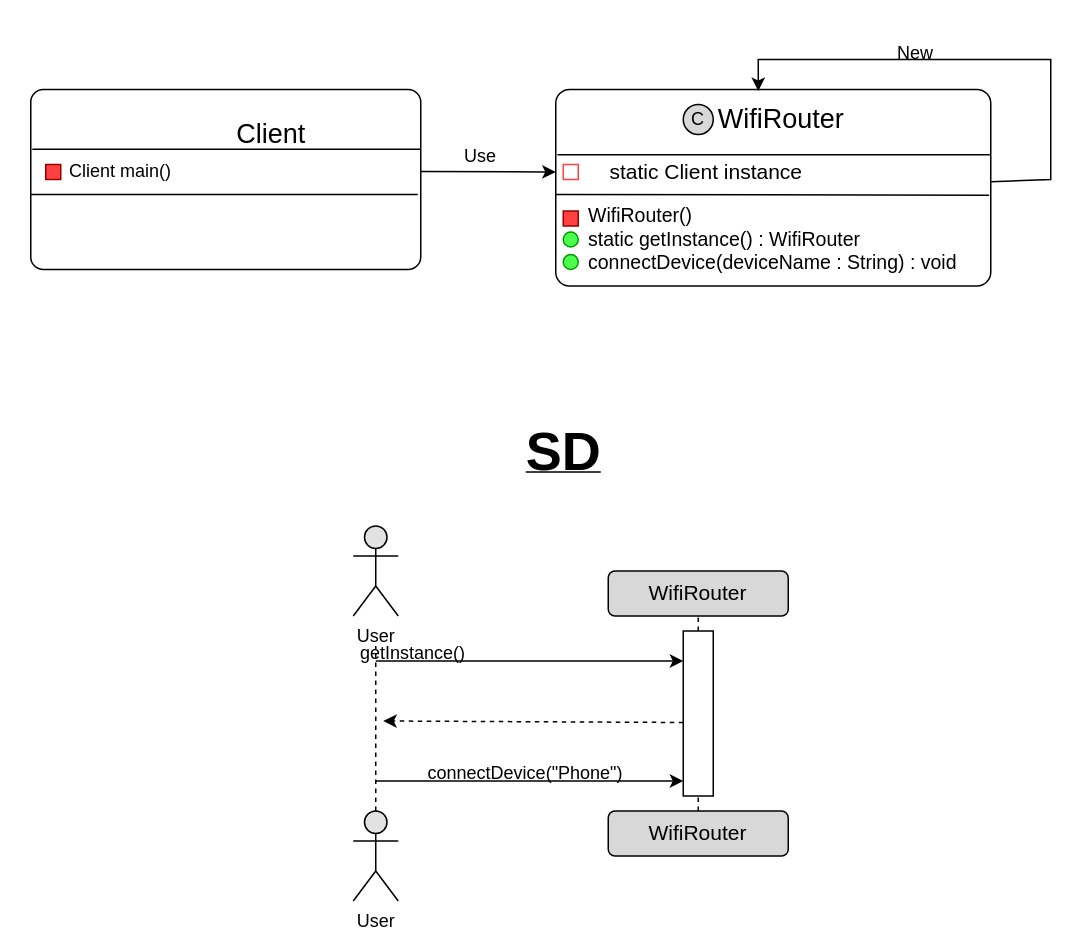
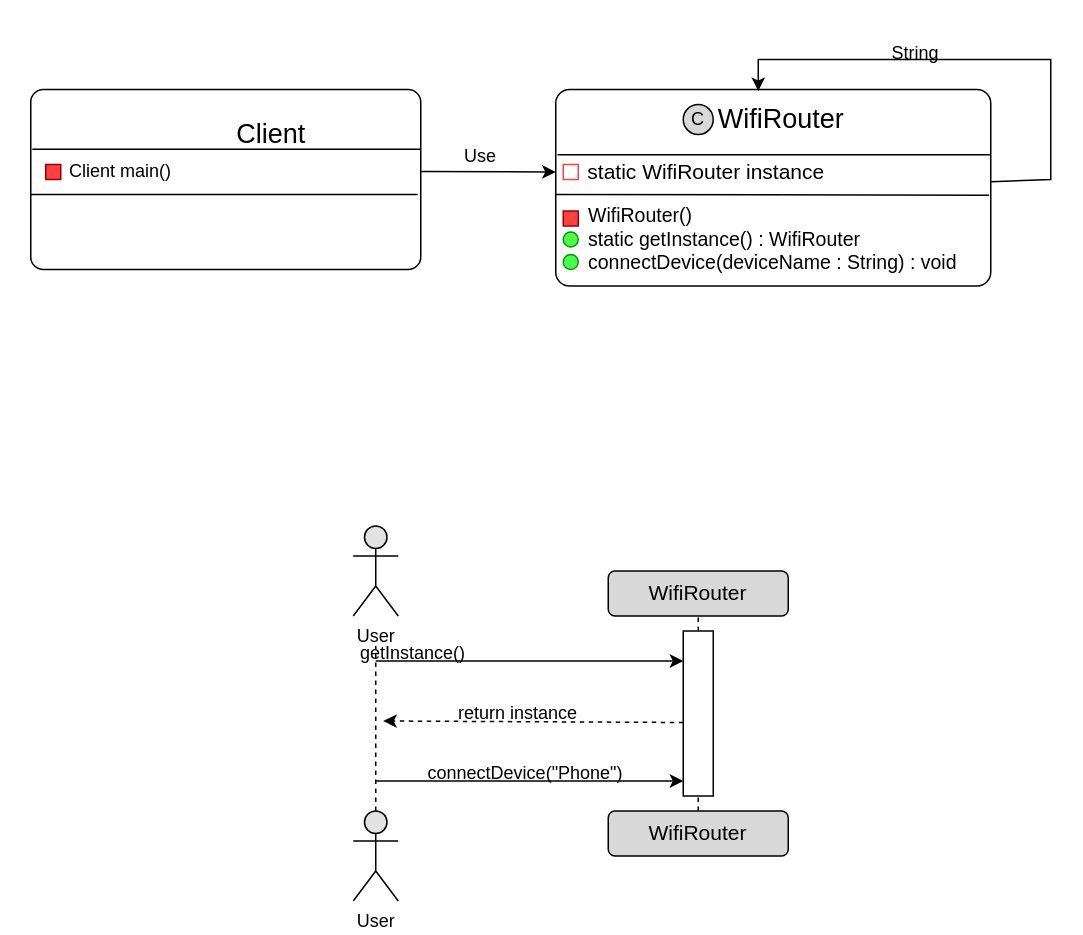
  <mxCell id="0" />
  <mxCell id="1" parent="0" />
  <mxCell id="2" value="" style="endArrow=none;dashed=1;html=1;rounded=0;exitX=0.5;exitY=0;exitDx=0;exitDy=0;" parent="1" source="21" edge="1"><mxGeometry width="50" height="50" relative="1" as="geometry"><mxPoint x="465" y="520" as="sourcePoint" /><mxPoint x="465" y="410" as="targetPoint" /></mxGeometry></mxCell>
  <mxCell id="3" value="" style="rounded=1;whiteSpace=wrap;html=1;arcSize=7;" parent="1" vertex="1"><mxGeometry x="370" y="59" width="290" height="131" as="geometry" /></mxCell>
  <mxCell id="4" value="" style="endArrow=none;html=1;rounded=0;entryX=0.998;entryY=0.332;entryDx=0;entryDy=0;entryPerimeter=0;exitX=0.004;exitY=0.332;exitDx=0;exitDy=0;exitPerimeter=0;" parent="1" source="3" target="3" edge="1"><mxGeometry width="50" height="50" relative="1" as="geometry"><mxPoint x="540" y="149" as="sourcePoint" /><mxPoint x="588" y="109" as="targetPoint" /></mxGeometry></mxCell>
  <mxCell id="5" value="" style="endArrow=none;html=1;rounded=0;entryX=0.996;entryY=0.007;entryDx=0;entryDy=0;entryPerimeter=0;exitX=0.004;exitY=0.332;exitDx=0;exitDy=0;exitPerimeter=0;" parent="1" target="9" edge="1"><mxGeometry width="50" height="50" relative="1" as="geometry"><mxPoint x="370" y="129" as="sourcePoint" /><mxPoint x="628" y="129" as="targetPoint" /></mxGeometry></mxCell>
  <mxCell id="6" value="&lt;font style=&quot;font-size: 18px;&quot;&gt;WifiRouter&lt;/font&gt;" style="text;html=1;align=center;verticalAlign=middle;resizable=0;points=[];autosize=1;strokeColor=none;fillColor=none;" parent="1" vertex="1"><mxGeometry x="465" y="59" width="110" height="40" as="geometry" /></mxCell>
  <mxCell id="7" value="C" style="ellipse;whiteSpace=wrap;html=1;aspect=fixed;fillColor=#d8d8d8;" parent="1" vertex="1"><mxGeometry x="455" y="69" width="20" height="20" as="geometry" /></mxCell>
- <mxCell id="8" value="&lt;font style=&quot;font-size: 14px;&quot;&gt;static Client instance&lt;/font&gt;" style="text;html=1;align=center;verticalAlign=middle;resizable=0;points=[];autosize=1;strokeColor=none;fillColor=none;" parent="1" vertex="1"><mxGeometry x="380" y="99" width="180" height="30" as="geometry" /></mxCell>
+ <mxCell id="8" value="&lt;font style=&quot;font-size: 14px;&quot;&gt;static WifiRouter instance&lt;/font&gt;" style="text;html=1;align=center;verticalAlign=middle;resizable=0;points=[];autosize=1;strokeColor=none;fillColor=none;" parent="1" vertex="1"><mxGeometry x="380" y="99" width="180" height="30" as="geometry" /></mxCell>
  <mxCell id="9" value="&lt;font style=&quot;font-size: 13px;&quot;&gt;WifiRouter()&lt;/font&gt;&lt;div&gt;&lt;font style=&quot;font-size: 13px;&quot;&gt;static getInstance() : WifiRouter&lt;/font&gt;&lt;/div&gt;&lt;div&gt;&lt;font style=&quot;font-size: 13px;&quot;&gt;connectDevice(deviceName : String) : void&lt;/font&gt;&lt;/div&gt;" style="text;html=1;align=left;verticalAlign=middle;resizable=0;points=[];autosize=1;strokeColor=none;fillColor=none;" parent="1" vertex="1"><mxGeometry x="390" y="129" width="270" height="60" as="geometry" /></mxCell>
  <mxCell id="10" value="" style="rounded=1;whiteSpace=wrap;html=1;arcSize=7;" parent="1" vertex="1"><mxGeometry x="20" y="59" width="260" height="120" as="geometry" /></mxCell>
  <mxCell id="11" value="" style="endArrow=none;html=1;rounded=0;entryX=0.998;entryY=0.332;entryDx=0;entryDy=0;entryPerimeter=0;exitX=0.004;exitY=0.332;exitDx=0;exitDy=0;exitPerimeter=0;" parent="1" source="10" target="10" edge="1"><mxGeometry width="50" height="50" relative="1" as="geometry"><mxPoint x="190" y="149" as="sourcePoint" /><mxPoint x="238" y="109" as="targetPoint" /></mxGeometry></mxCell>
  <mxCell id="12" value="" style="endArrow=none;html=1;rounded=0;entryX=0.998;entryY=0.332;entryDx=0;entryDy=0;entryPerimeter=0;exitX=0.004;exitY=0.332;exitDx=0;exitDy=0;exitPerimeter=0;" parent="1" edge="1"><mxGeometry width="50" height="50" relative="1" as="geometry"><mxPoint x="20" y="129" as="sourcePoint" /><mxPoint x="278" y="129" as="targetPoint" /></mxGeometry></mxCell>
  <mxCell id="13" value="&lt;font style=&quot;font-size: 18px;&quot;&gt;Client&lt;/font&gt;" style="text;html=1;align=center;verticalAlign=middle;resizable=0;points=[];autosize=1;strokeColor=none;fillColor=none;" parent="1" vertex="1"><mxGeometry x="145" y="69" width="70" height="40" as="geometry" /></mxCell>
  <mxCell id="14" value="" style="endArrow=classic;html=1;rounded=0;" parent="1" edge="1"><mxGeometry width="50" height="50" relative="1" as="geometry"><mxPoint x="280" y="113.64" as="sourcePoint" /><mxPoint x="370" y="114" as="targetPoint" /></mxGeometry></mxCell>
  <mxCell id="15" value="Use" style="text;html=1;align=center;verticalAlign=middle;whiteSpace=wrap;rounded=0;" parent="1" vertex="1"><mxGeometry x="290" y="89" width="60" height="30" as="geometry" /></mxCell>
  <mxCell id="16" value="" style="endArrow=classic;html=1;rounded=0;exitX=1.001;exitY=0.469;exitDx=0;exitDy=0;entryX=0.364;entryY=0.025;entryDx=0;entryDy=0;entryPerimeter=0;exitPerimeter=0;" parent="1" source="3" target="6" edge="1"><mxGeometry width="50" height="50" relative="1" as="geometry"><mxPoint x="480" y="69" as="sourcePoint" /><mxPoint x="530" y="19" as="targetPoint" /><Array as="points"><mxPoint x="700" y="119" /><mxPoint x="700" y="39" /><mxPoint x="505" y="39" /></Array></mxGeometry></mxCell>
- <mxCell id="17" value="New" style="text;html=1;align=center;verticalAlign=middle;whiteSpace=wrap;rounded=0;" parent="1" vertex="1"><mxGeometry x="580" y="20" width="60" height="30" as="geometry" /></mxCell>
+ <mxCell id="17" value="String" style="text;html=1;align=center;verticalAlign=middle;whiteSpace=wrap;rounded=0;" parent="1" vertex="1"><mxGeometry x="580" y="20" width="60" height="30" as="geometry" /></mxCell>
  <mxCell id="18" value="User" style="shape=umlActor;verticalLabelPosition=bottom;verticalAlign=top;html=1;outlineConnect=0;fillColor=#E2E2E2;" parent="1" vertex="1"><mxGeometry x="235" y="350" width="30" height="60" as="geometry" /></mxCell>
  <mxCell id="19" value="User" style="shape=umlActor;verticalLabelPosition=bottom;verticalAlign=top;html=1;outlineConnect=0;fillColor=#E2E2E2;" parent="1" vertex="1"><mxGeometry x="235" y="540" width="30" height="60" as="geometry" /></mxCell>
  <mxCell id="20" value="&lt;font style=&quot;font-size: 14px;&quot;&gt;WifiRouter&lt;/font&gt;" style="rounded=1;whiteSpace=wrap;html=1;fillColor=#D8D8D8;" parent="1" vertex="1"><mxGeometry x="405" y="380" width="120" height="30" as="geometry" /></mxCell>
  <mxCell id="21" value="&lt;font style=&quot;font-size: 14px;&quot;&gt;WifiRouter&lt;/font&gt;" style="rounded=1;whiteSpace=wrap;html=1;fillColor=#D8D8D8;" parent="1" vertex="1"><mxGeometry x="405" y="540" width="120" height="30" as="geometry" /></mxCell>
  <mxCell id="22" value="" style="endArrow=none;dashed=1;html=1;rounded=0;exitX=0.5;exitY=0;exitDx=0;exitDy=0;exitPerimeter=0;" parent="1" source="19" edge="1"><mxGeometry width="50" height="50" relative="1" as="geometry"><mxPoint x="225" y="410" as="sourcePoint" /><mxPoint x="250" y="430" as="targetPoint" /></mxGeometry></mxCell>
  <mxCell id="23" value="" style="endArrow=classic;html=1;rounded=0;" parent="1" edge="1"><mxGeometry width="50" height="50" relative="1" as="geometry"><mxPoint x="250" y="440" as="sourcePoint" /><mxPoint x="455" y="440" as="targetPoint" /></mxGeometry></mxCell>
  <mxCell id="24" value="" style="rounded=0;whiteSpace=wrap;html=1;" parent="1" vertex="1"><mxGeometry x="455" y="420" width="20" height="110" as="geometry" /></mxCell>
  <mxCell id="25" value="" style="endArrow=classic;html=1;rounded=0;entryX=0;entryY=0.25;entryDx=0;entryDy=0;" parent="1" edge="1"><mxGeometry width="50" height="50" relative="1" as="geometry"><mxPoint x="250" y="520" as="sourcePoint" /><mxPoint x="455" y="520" as="targetPoint" /></mxGeometry></mxCell>
  <mxCell id="26" value="" style="html=1;labelBackgroundColor=#ffffff;startArrow=none;startFill=0;startSize=6;endArrow=classic;endFill=1;endSize=6;jettySize=auto;orthogonalLoop=1;strokeWidth=1;dashed=1;fontSize=14;rounded=0;" parent="1" edge="1"><mxGeometry width="60" height="60" relative="1" as="geometry"><mxPoint x="455" y="481" as="sourcePoint" /><mxPoint x="255" y="480" as="targetPoint" /></mxGeometry></mxCell>
  <mxCell id="27" value="getInstance()" style="text;strokeColor=none;align=center;fillColor=none;html=1;verticalAlign=middle;whiteSpace=wrap;rounded=0;" parent="1" vertex="1"><mxGeometry x="245" y="420" width="60" height="30" as="geometry" /></mxCell>
+ <mxCell id="28" value="return instance" style="text;strokeColor=none;align=center;fillColor=none;html=1;verticalAlign=middle;whiteSpace=wrap;rounded=0;" parent="1" vertex="1"><mxGeometry x="300" y="460" width="90" height="30" as="geometry" /></mxCell>
  <mxCell id="29" value="connectDevice(&quot;Phone&quot;)" style="text;strokeColor=none;align=center;fillColor=none;html=1;verticalAlign=middle;whiteSpace=wrap;rounded=0;" parent="1" vertex="1"><mxGeometry x="305" y="500" width="90" height="30" as="geometry" /></mxCell>
  <mxCell id="30" value="" style="whiteSpace=wrap;html=1;aspect=fixed;fillColor=#FF4141;strokeColor=#990000;" parent="1" vertex="1"><mxGeometry x="375" y="140" width="10" height="10" as="geometry" /></mxCell>
  <mxCell id="31" value="" style="ellipse;whiteSpace=wrap;html=1;aspect=fixed;fillColor=#4BFF4C;strokeColor=#009900;" parent="1" vertex="1"><mxGeometry x="375" y="154" width="10" height="10" as="geometry" /></mxCell>
  <mxCell id="32" value="" style="ellipse;whiteSpace=wrap;html=1;aspect=fixed;fillColor=#4BFF4C;strokeColor=#009900;" parent="1" vertex="1"><mxGeometry x="375" y="169" width="10" height="10" as="geometry" /></mxCell>
  <mxCell id="33" value="" style="whiteSpace=wrap;html=1;aspect=fixed;fillColor=#FFFFFF;strokeColor=#FF4141;" parent="1" vertex="1"><mxGeometry x="375" y="109" width="10" height="10" as="geometry" /></mxCell>
- <mxCell id="34" value="&lt;font style=&quot;font-size: 36px;&quot;&gt;SD&lt;/font&gt;" style="text;html=1;align=center;verticalAlign=middle;resizable=0;points=[];autosize=1;strokeColor=none;fillColor=none;fontStyle=5" parent="1" vertex="1"><mxGeometry x="340" y="270" width="70" height="60" as="geometry" /></mxCell>
  <mxCell id="35" value="" style="whiteSpace=wrap;html=1;aspect=fixed;fillColor=#FF4141;strokeColor=#990000;" vertex="1" parent="1"><mxGeometry x="30" y="109" width="10" height="10" as="geometry" /></mxCell>
  <mxCell id="36" value="Client main()" style="text;html=1;align=center;verticalAlign=middle;whiteSpace=wrap;rounded=0;" vertex="1" parent="1"><mxGeometry x="40" y="99" width="80" height="30" as="geometry" /></mxCell>
